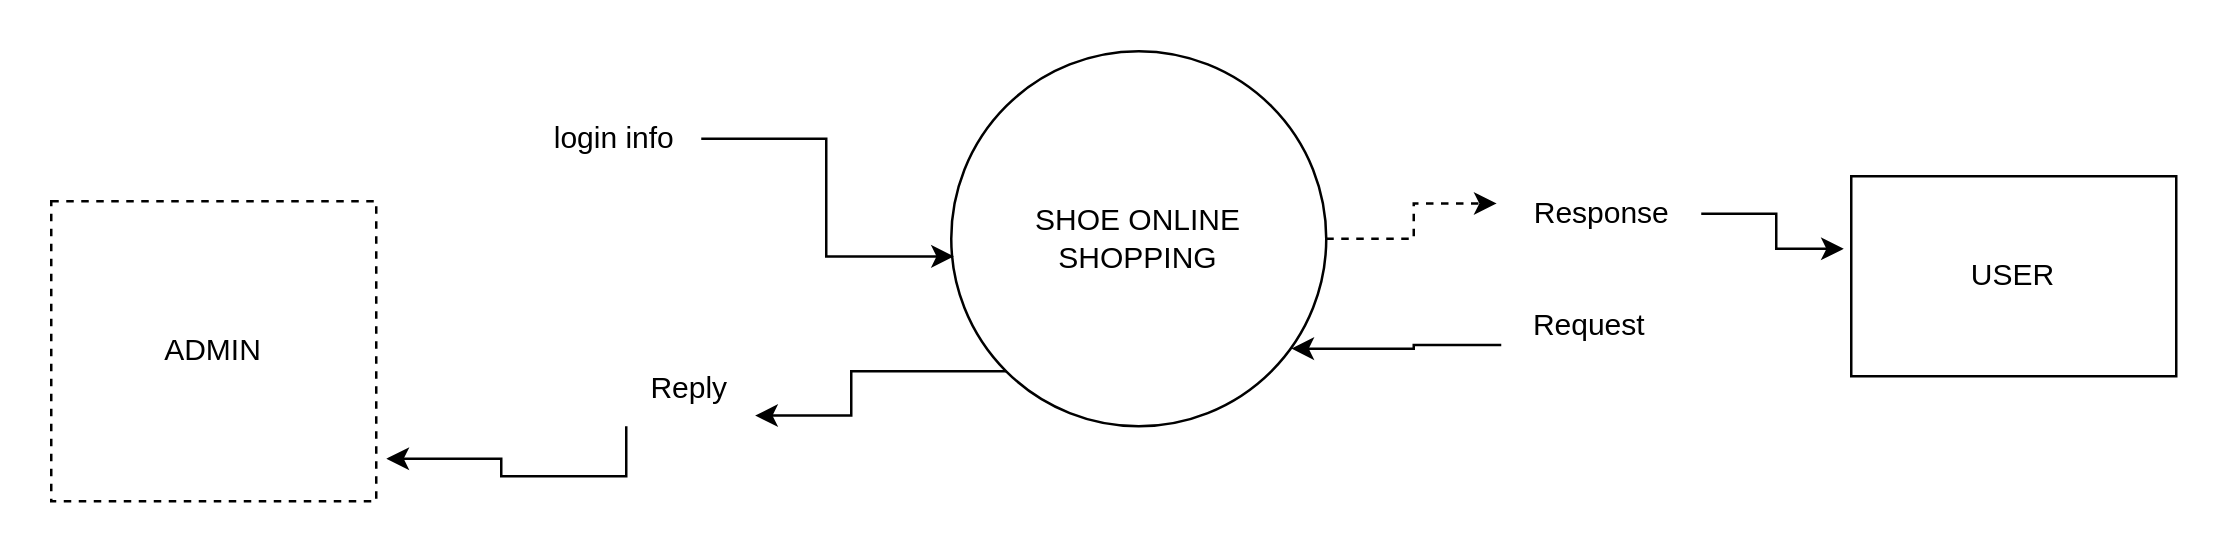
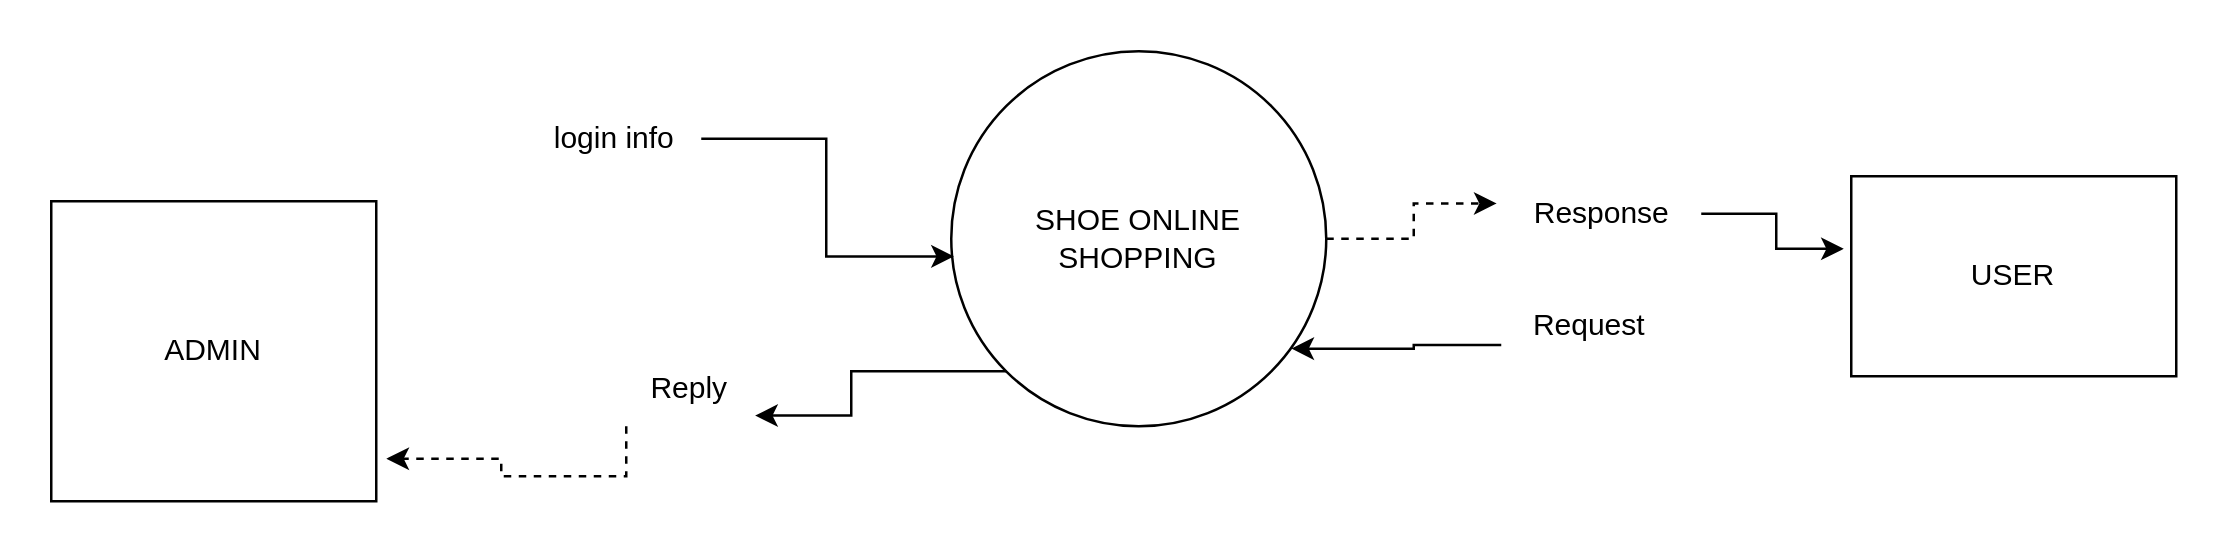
  <mxCell id="0" />
  <mxCell id="1" parent="0" />
  <mxCell id="2" value="SHOE ONLINE SHOPPING" style="shape=ellipse;html=1;dashed=0;whiteSpace=wrap;perimeter=ellipsePerimeter;" vertex="1" parent="1"><mxGeometry x="380" y="20" width="150" height="150" as="geometry" /></mxCell>
- <mxCell id="3" value="ADMIN" style="html=1;dashed=1;whiteSpace=wrap;" vertex="1" parent="1"><mxGeometry x="20" y="80" width="130" height="120" as="geometry" /></mxCell>
+ <mxCell id="3" value="ADMIN" style="html=1;dashed=0;whiteSpace=wrap;" vertex="1" parent="1"><mxGeometry x="20" y="80" width="130" height="120" as="geometry" /></mxCell>
  <mxCell id="4" value="USER" style="html=1;dashed=0;whiteSpace=wrap;" vertex="1" parent="1"><mxGeometry x="740" y="70" width="130" height="80" as="geometry" /></mxCell>
- <mxCell id="5" style="edgeStyle=orthogonalEdgeStyle;rounded=0;orthogonalLoop=1;jettySize=auto;html=1;exitX=0;exitY=1;exitDx=0;exitDy=0;entryX=1.031;entryY=0.858;entryDx=0;entryDy=0;entryPerimeter=0;" edge="1" parent="1" source="14" target="3"><mxGeometry relative="1" as="geometry" /></mxCell>
+ <mxCell id="5" style="edgeStyle=orthogonalEdgeStyle;rounded=0;orthogonalLoop=1;jettySize=auto;html=1;exitX=0;exitY=1;exitDx=0;exitDy=0;entryX=1.031;entryY=0.858;entryDx=0;entryDy=0;entryPerimeter=0;dashed=1;" edge="1" parent="1" source="14" target="3"><mxGeometry relative="1" as="geometry" /></mxCell>
  <mxCell id="6" style="edgeStyle=orthogonalEdgeStyle;rounded=0;orthogonalLoop=1;jettySize=auto;html=1;exitX=1;exitY=0.5;exitDx=0;exitDy=0;entryX=-0.023;entryY=0.363;entryDx=0;entryDy=0;entryPerimeter=0;" edge="1" parent="1" source="9" target="4"><mxGeometry relative="1" as="geometry" /></mxCell>
  <mxCell id="7" style="edgeStyle=orthogonalEdgeStyle;rounded=0;orthogonalLoop=1;jettySize=auto;html=1;exitX=0;exitY=0.75;exitDx=0;exitDy=0;entryX=0.907;entryY=0.793;entryDx=0;entryDy=0;entryPerimeter=0;" edge="1" parent="1" source="10" target="2"><mxGeometry relative="1" as="geometry" /></mxCell>
  <mxCell id="8" value="" style="edgeStyle=orthogonalEdgeStyle;rounded=0;orthogonalLoop=1;jettySize=auto;html=1;exitX=1;exitY=0.5;exitDx=0;exitDy=0;entryX=-0.023;entryY=0.363;entryDx=0;entryDy=0;entryPerimeter=0;dashed=1;" edge="1" parent="1" source="2" target="9"><mxGeometry relative="1" as="geometry"><mxPoint x="530" y="95" as="sourcePoint" /><mxPoint x="737" y="99" as="targetPoint" /></mxGeometry></mxCell>
  <mxCell id="9" value="Response" style="text;html=1;align=center;verticalAlign=middle;resizable=0;points=[];autosize=1;strokeColor=none;fillColor=none;" vertex="1" parent="1"><mxGeometry x="600" y="70" width="80" height="30" as="geometry" /></mxCell>
  <mxCell id="10" value="Request" style="text;html=1;align=center;verticalAlign=middle;resizable=0;points=[];autosize=1;strokeColor=none;fillColor=none;" vertex="1" parent="1"><mxGeometry x="600" y="115" width="70" height="30" as="geometry" /></mxCell>
  <mxCell id="11" value="login info" style="text;html=1;align=center;verticalAlign=middle;resizable=0;points=[];autosize=1;strokeColor=none;fillColor=none;" vertex="1" parent="1"><mxGeometry x="210" y="40" width="70" height="30" as="geometry" /></mxCell>
  <mxCell id="12" style="edgeStyle=orthogonalEdgeStyle;rounded=0;orthogonalLoop=1;jettySize=auto;html=1;entryX=0.007;entryY=0.547;entryDx=0;entryDy=0;entryPerimeter=0;" edge="1" parent="1" source="11" target="2"><mxGeometry relative="1" as="geometry" /></mxCell>
  <mxCell id="13" value="" style="edgeStyle=orthogonalEdgeStyle;rounded=0;orthogonalLoop=1;jettySize=auto;html=1;exitX=0;exitY=1;exitDx=0;exitDy=0;entryX=1.031;entryY=0.858;entryDx=0;entryDy=0;entryPerimeter=0;" edge="1" parent="1" source="2" target="14"><mxGeometry relative="1" as="geometry"><mxPoint x="402" y="148" as="sourcePoint" /><mxPoint x="154" y="183" as="targetPoint" /></mxGeometry></mxCell>
  <mxCell id="14" value="Reply" style="text;html=1;align=center;verticalAlign=middle;resizable=0;points=[];autosize=1;strokeColor=none;fillColor=none;" vertex="1" parent="1"><mxGeometry x="250" y="140" width="50" height="30" as="geometry" /></mxCell>
